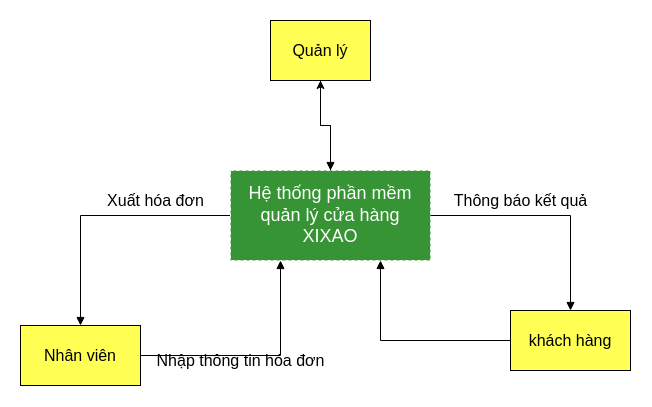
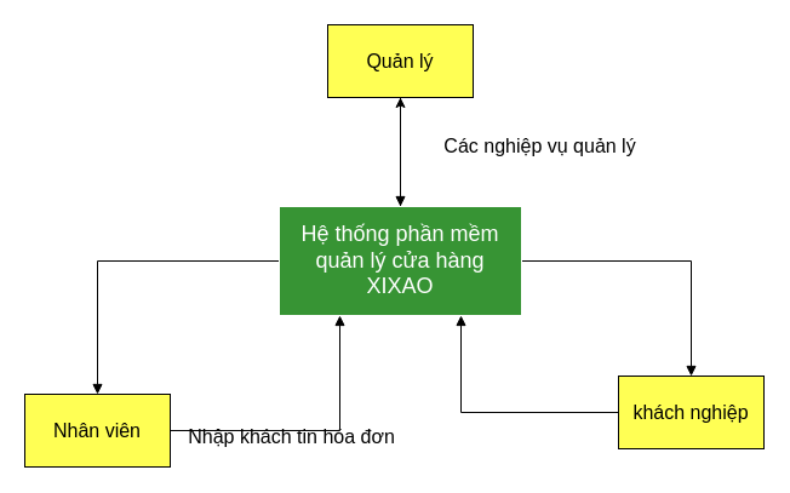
  <mxCell id="0" />
  <mxCell id="1" parent="0" />
  <mxCell id="2" style="edgeStyle=orthogonalEdgeStyle;rounded=0;orthogonalLoop=1;jettySize=auto;html=1;entryX=0.5;entryY=1;entryDx=0;entryDy=0;" edge="1" parent="1" source="5" target="7"><mxGeometry relative="1" as="geometry" /></mxCell>
  <mxCell id="3" style="edgeStyle=orthogonalEdgeStyle;rounded=0;orthogonalLoop=1;jettySize=auto;html=1;fontSize=16;endArrow=block;endFill=1;" edge="1" parent="1" source="5" target="10"><mxGeometry relative="1" as="geometry" /></mxCell>
  <mxCell id="4" style="edgeStyle=orthogonalEdgeStyle;rounded=0;orthogonalLoop=1;jettySize=auto;html=1;fontSize=16;endArrow=block;endFill=1;" edge="1" parent="1" source="5" target="12"><mxGeometry relative="1" as="geometry" /></mxCell>
- <mxCell id="5" value="&lt;font style=&quot;font-size: 18px&quot; color=&quot;#ffffff&quot;&gt;Hệ thống phần mềm quản lý cửa hàng XIXAO&lt;/font&gt;" style="rounded=0;whiteSpace=wrap;html=1;strokeColor=#FFFFFF;fillColor=#379434;dashed=1;" vertex="1" parent="1"><mxGeometry x="230" y="170" width="200" height="90" as="geometry" /></mxCell>
+ <mxCell id="5" value="&lt;font style=&quot;font-size: 18px&quot; color=&quot;#ffffff&quot;&gt;Hệ thống phần mềm quản lý cửa hàng XIXAO&lt;/font&gt;" style="rounded=0;whiteSpace=wrap;html=1;strokeColor=#FFFFFF;fillColor=#379434;" vertex="1" parent="1"><mxGeometry x="230" y="170" width="200" height="90" as="geometry" /></mxCell>
  <mxCell id="6" style="edgeStyle=orthogonalEdgeStyle;rounded=0;orthogonalLoop=1;jettySize=auto;html=1;endArrow=block;endFill=1;" edge="1" parent="1" source="7" target="5"><mxGeometry relative="1" as="geometry" /></mxCell>
- <mxCell id="7" value="&lt;font style=&quot;font-size: 16px&quot;&gt;Quản lý&lt;/font&gt;" style="rounded=0;whiteSpace=wrap;html=1;fillColor=#FFFF54;" vertex="1" parent="1"><mxGeometry x="270" y="20" width="100" height="60" as="geometry" /></mxCell>
+ <mxCell id="7" value="&lt;font style=&quot;font-size: 16px&quot;&gt;Quản lý&lt;/font&gt;" style="rounded=0;whiteSpace=wrap;html=1;fillColor=#FFFF54;" vertex="1" parent="1"><mxGeometry x="270" y="20" width="120" height="60" as="geometry" /></mxCell>
+ <mxCell id="8" value="Các nghiệp vụ quản lý" style="text;html=1;align=center;verticalAlign=middle;resizable=0;points=[];;autosize=1;fontSize=16;" vertex="1" parent="1"><mxGeometry x="360" y="110" width="170" height="20" as="geometry" /></mxCell>
  <mxCell id="9" style="edgeStyle=orthogonalEdgeStyle;rounded=0;orthogonalLoop=1;jettySize=auto;html=1;entryX=0.25;entryY=1;entryDx=0;entryDy=0;fontSize=16;endArrow=block;endFill=1;" edge="1" parent="1" source="10" target="5"><mxGeometry relative="1" as="geometry" /></mxCell>
  <mxCell id="10" value="Nhân viên" style="rounded=0;whiteSpace=wrap;html=1;fontSize=16;fillColor=#FFFF54;" vertex="1" parent="1"><mxGeometry x="20" y="325" width="120" height="60" as="geometry" /></mxCell>
  <mxCell id="11" style="edgeStyle=orthogonalEdgeStyle;rounded=0;orthogonalLoop=1;jettySize=auto;html=1;entryX=0.75;entryY=1;entryDx=0;entryDy=0;fontSize=16;endArrow=block;endFill=1;" edge="1" parent="1" source="12" target="5"><mxGeometry relative="1" as="geometry" /></mxCell>
- <mxCell id="12" value="khách hàng" style="rounded=0;whiteSpace=wrap;html=1;fontSize=16;fillColor=#FFFF54;" vertex="1" parent="1"><mxGeometry x="510" y="310" width="120" height="60" as="geometry" /></mxCell>
- <mxCell id="13" value="Thông báo kết quả" style="text;html=1;align=center;verticalAlign=middle;resizable=0;points=[];;autosize=1;fontSize=16;" vertex="1" parent="1"><mxGeometry x="445" y="190" width="150" height="20" as="geometry" /></mxCell>
- <mxCell id="14" value="Xuất hóa đơn" style="text;html=1;align=center;verticalAlign=middle;resizable=0;points=[];;autosize=1;fontSize=16;" vertex="1" parent="1"><mxGeometry x="100" y="190" width="110" height="20" as="geometry" /></mxCell>
- <mxCell id="15" value="Nhập thông tin hóa đơn" style="text;html=1;align=center;verticalAlign=middle;resizable=0;points=[];;autosize=1;fontSize=16;" vertex="1" parent="1"><mxGeometry x="150" y="350" width="180" height="20" as="geometry" /></mxCell>
+ <mxCell id="12" value="khách nghiệp" style="rounded=0;whiteSpace=wrap;html=1;fontSize=16;fillColor=#FFFF54;" vertex="1" parent="1"><mxGeometry x="510" y="310" width="120" height="60" as="geometry" /></mxCell>
+ <mxCell id="15" value="Nhập khách tin hóa đơn" style="text;html=1;align=center;verticalAlign=middle;resizable=0;points=[];;autosize=1;fontSize=16;" vertex="1" parent="1"><mxGeometry x="150" y="350" width="180" height="20" as="geometry" /></mxCell>
